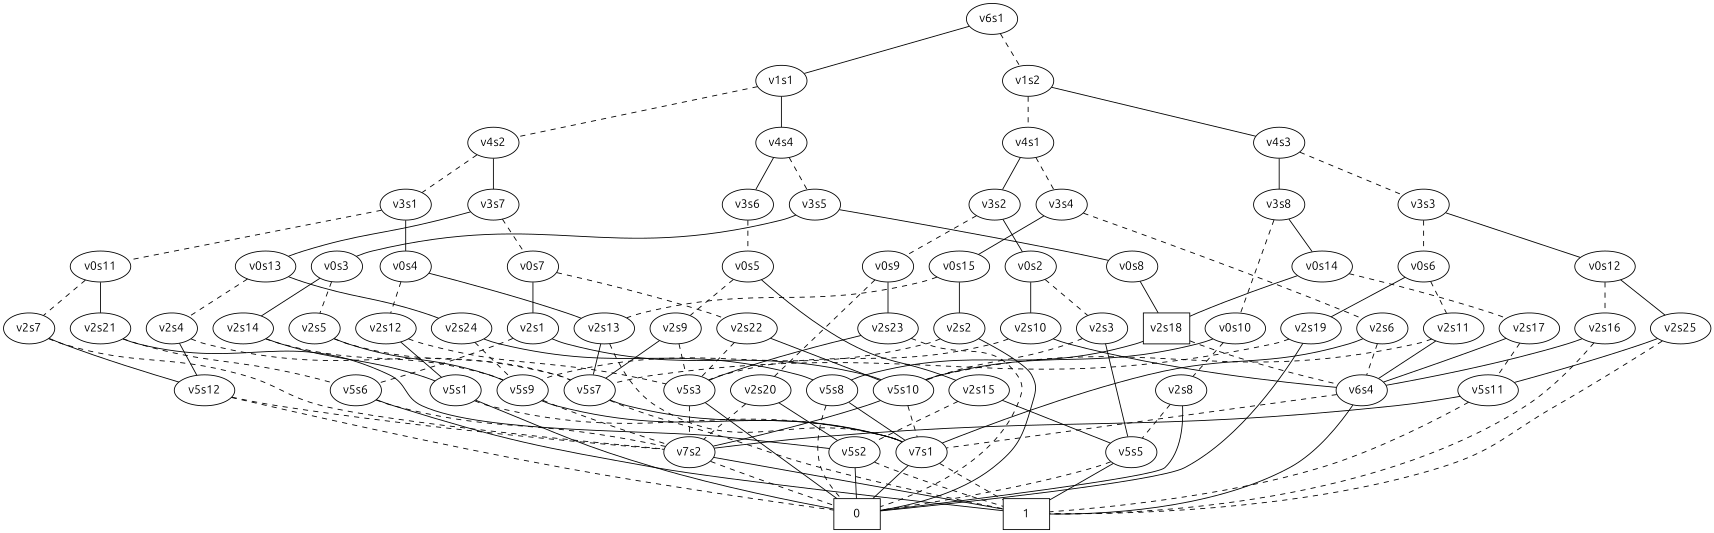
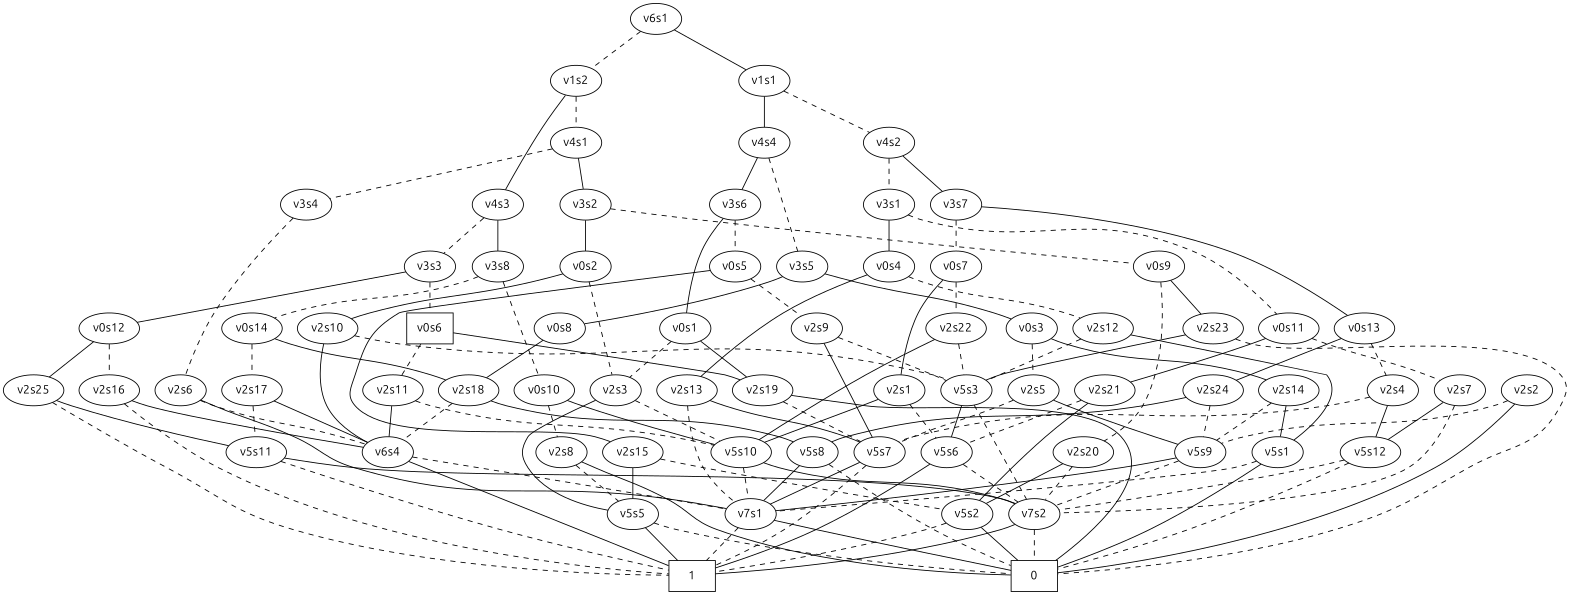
  graph {
    fontname=Ubuntu
    node [fontname=Ubuntu]
    edge [fontname=Ubuntu style=solid]
    n1 [label=v6s1]
    n2 [label=v1s1]
    n3 [label=v1s2]
    n4 [label=v4s4]
    n5 [label=v4s2]
    n6 [label=v4s3]
    n7 [label=v4s1]
    n8 [label=v3s6]
    n9 [label=v3s5]
    n10 [label=v3s7]
    n11 [label=v3s1]
    n12 [label=v3s8]
    n13 [label=v3s3]
    n14 [label=v3s2]
    n15 [label=v3s4]
+   n16 [label=v0s1]
    n17 [label=v0s5]
    n18 [label=v0s8]
    n19 [label=v0s3]
    n20 [label=v0s13]
    n21 [label=v0s7]
    n22 [label=v0s4]
    n23 [label=v0s11]
    n24 [label=v2s19]
    n25 [label=v2s3]
    n26 [label=v2s15]
    n27 [label=v2s9]
-   n28 [label=v2s18 shape=box]
+   n28 [label=v2s18]
    n29 [label=v2s14]
    n30 [label=v2s5]
    n31 [label=0 shape=box]
    n32 [label=v5s7]
    n33 [label=v5s5]
    n34 [label=v5s10]
    n35 [label=v5s2]
    n36 [label=v5s3]
    n37 [label=v7s1]
    n38 [label=1 shape=box]
    n39 [label=v7s2]
    n40 [label=v5s8]
    n41 [label=v6s4]
    n42 [label=v2s22]
    n43 [label=v5s1]
    n44 [label=v5s9]
    n45 [label=v2s24]
    n46 [label=v2s4]
    n47 [label=v2s1]
    n48 [label=v2s13]
    n49 [label=v2s12]
    n50 [label=v2s21]
    n51 [label=v2s7]
    n52 [label=v5s12]
    n53 [label=v5s6]
    n54 [label=v0s14]
    n55 [label=v0s10]
    n56 [label=v0s12]
-   n57 [label=v0s6]
+   n57 [label=v0s6 shape=box]
    n58 [label=v0s2]
    n59 [label=v0s9]
-   n60 [label=v0s15]
    n61 [label=v2s6]
    n62 [label=v2s17]
    n63 [label=v2s8]
    n64 [label=v2s25]
    n65 [label=v2s16]
    n66 [label=v2s11]
    n67 [label=v5s11]
    n68 [label=v2s10]
    n69 [label=v2s23]
    n70 [label=v2s20]
    n71 [label=v2s2]
    n1 -- n2
    n1 -- n3 [style=dashed]
    n2 -- n4
    n2 -- n5 [style=dashed]
    n3 -- n6
    n3 -- n7 [style=dashed]
    n4 -- n8
    n4 -- n9 [style=dashed]
    n5 -- n10
    n5 -- n11 [style=dashed]
    n6 -- n12
    n6 -- n13 [style=dashed]
    n7 -- n14
    n7 -- n15 [style=dashed]
+   n8 -- n16
    n8 -- n17 [style=dashed]
    n9 -- n18
    n9 -- n19
    n10 -- n20
    n10 -- n21 [style=dashed]
    n11 -- n22
    n11 -- n23 [style=dashed]
-   n12 -- n54
+   n12 -- n54 [style=dashed]
    n12 -- n55 [style=dashed]
    n13 -- n56
    n13 -- n57 [style=dashed]
    n14 -- n58
    n14 -- n59 [style=dashed]
-   n15 -- n60
    n15 -- n61 [style=dashed]
+   n16 -- n24
+   n16 -- n25 [style=dashed]
    n17 -- n26
    n17 -- n27 [style=dashed]
    n18 -- n28
    n19 -- n29
    n19 -- n30 [style=dashed]
    n20 -- n45
    n20 -- n46 [style=dashed]
    n21 -- n42 [style=dashed]
    n21 -- n47
    n22 -- n48
    n22 -- n49 [style=dashed]
    n23 -- n50
    n23 -- n51 [style=dashed]
    n24 -- n31
    n24 -- n32 [style=dashed]
    n25 -- n33
    n25 -- n34 [style=dashed]
    n26 -- n33
    n26 -- n35 [style=dashed]
    n27 -- n32
    n27 -- n36 [style=dashed]
    n28 -- n40
    n28 -- n41 [style=dashed]
    n29 -- n43
    n29 -- n44 [style=dashed]
    n30 -- n32 [style=dashed]
    n30 -- n44
    n32 -- n37
    n32 -- n38 [style=dashed]
    n33 -- n31 [style=dashed]
    n33 -- n38
    n34 -- n37 [style=dashed]
    n34 -- n39
    n35 -- n31
    n35 -- n38 [style=dashed]
-   n36 -- n31
+   n36 -- n53
    n36 -- n39 [style=dashed]
    n37 -- n31
    n37 -- n38 [style=dashed]
    n39 -- n31 [style=dashed]
    n39 -- n38
    n40 -- n31 [style=dashed]
    n40 -- n37
    n41 -- n37 [style=dashed]
    n41 -- n38
    n42 -- n34
    n42 -- n36 [style=dashed]
    n43 -- n31
    n43 -- n37 [style=dashed]
    n44 -- n37
    n44 -- n39 [style=dashed]
    n45 -- n40
    n45 -- n44 [style=dashed]
    n46 -- n32 [style=dashed]
    n46 -- n52
    n47 -- n34
    n47 -- n53 [style=dashed]
    n48 -- n32
    n48 -- n37 [style=dashed]
    n49 -- n36 [style=dashed]
    n49 -- n43
    n50 -- n35
    n50 -- n53 [style=dashed]
    n51 -- n39 [style=dashed]
    n51 -- n52
    n52 -- n31 [style=dashed]
    n52 -- n39 [style=dashed]
    n53 -- n38
    n53 -- n39 [style=dashed]
    n54 -- n28
    n54 -- n62 [style=dashed]
    n55 -- n34
    n55 -- n63 [style=dashed]
    n56 -- n64
    n56 -- n65 [style=dashed]
    n57 -- n24
    n57 -- n66 [style=dashed]
    n58 -- n25 [style=dashed]
    n58 -- n68
    n59 -- n69
    n59 -- n70 [style=dashed]
-   n60 -- n48 [style=dashed]
-   n60 -- n71
    n61 -- n37
    n61 -- n41 [style=dashed]
    n62 -- n41
    n62 -- n67 [style=dashed]
    n63 -- n31
    n63 -- n33 [style=dashed]
    n64 -- n38 [style=dashed]
    n64 -- n67
    n65 -- n38 [style=dashed]
    n65 -- n41
    n66 -- n34 [style=dashed]
    n66 -- n41
    n67 -- n38 [style=dashed]
    n67 -- n39
    n68 -- n36 [style=dashed]
    n68 -- n41
    n69 -- n31 [style=dashed]
    n69 -- n36
    n70 -- n35
    n70 -- n39 [style=dashed]
    n71 -- n31
    n71 -- n44 [style=dashed]
  }
